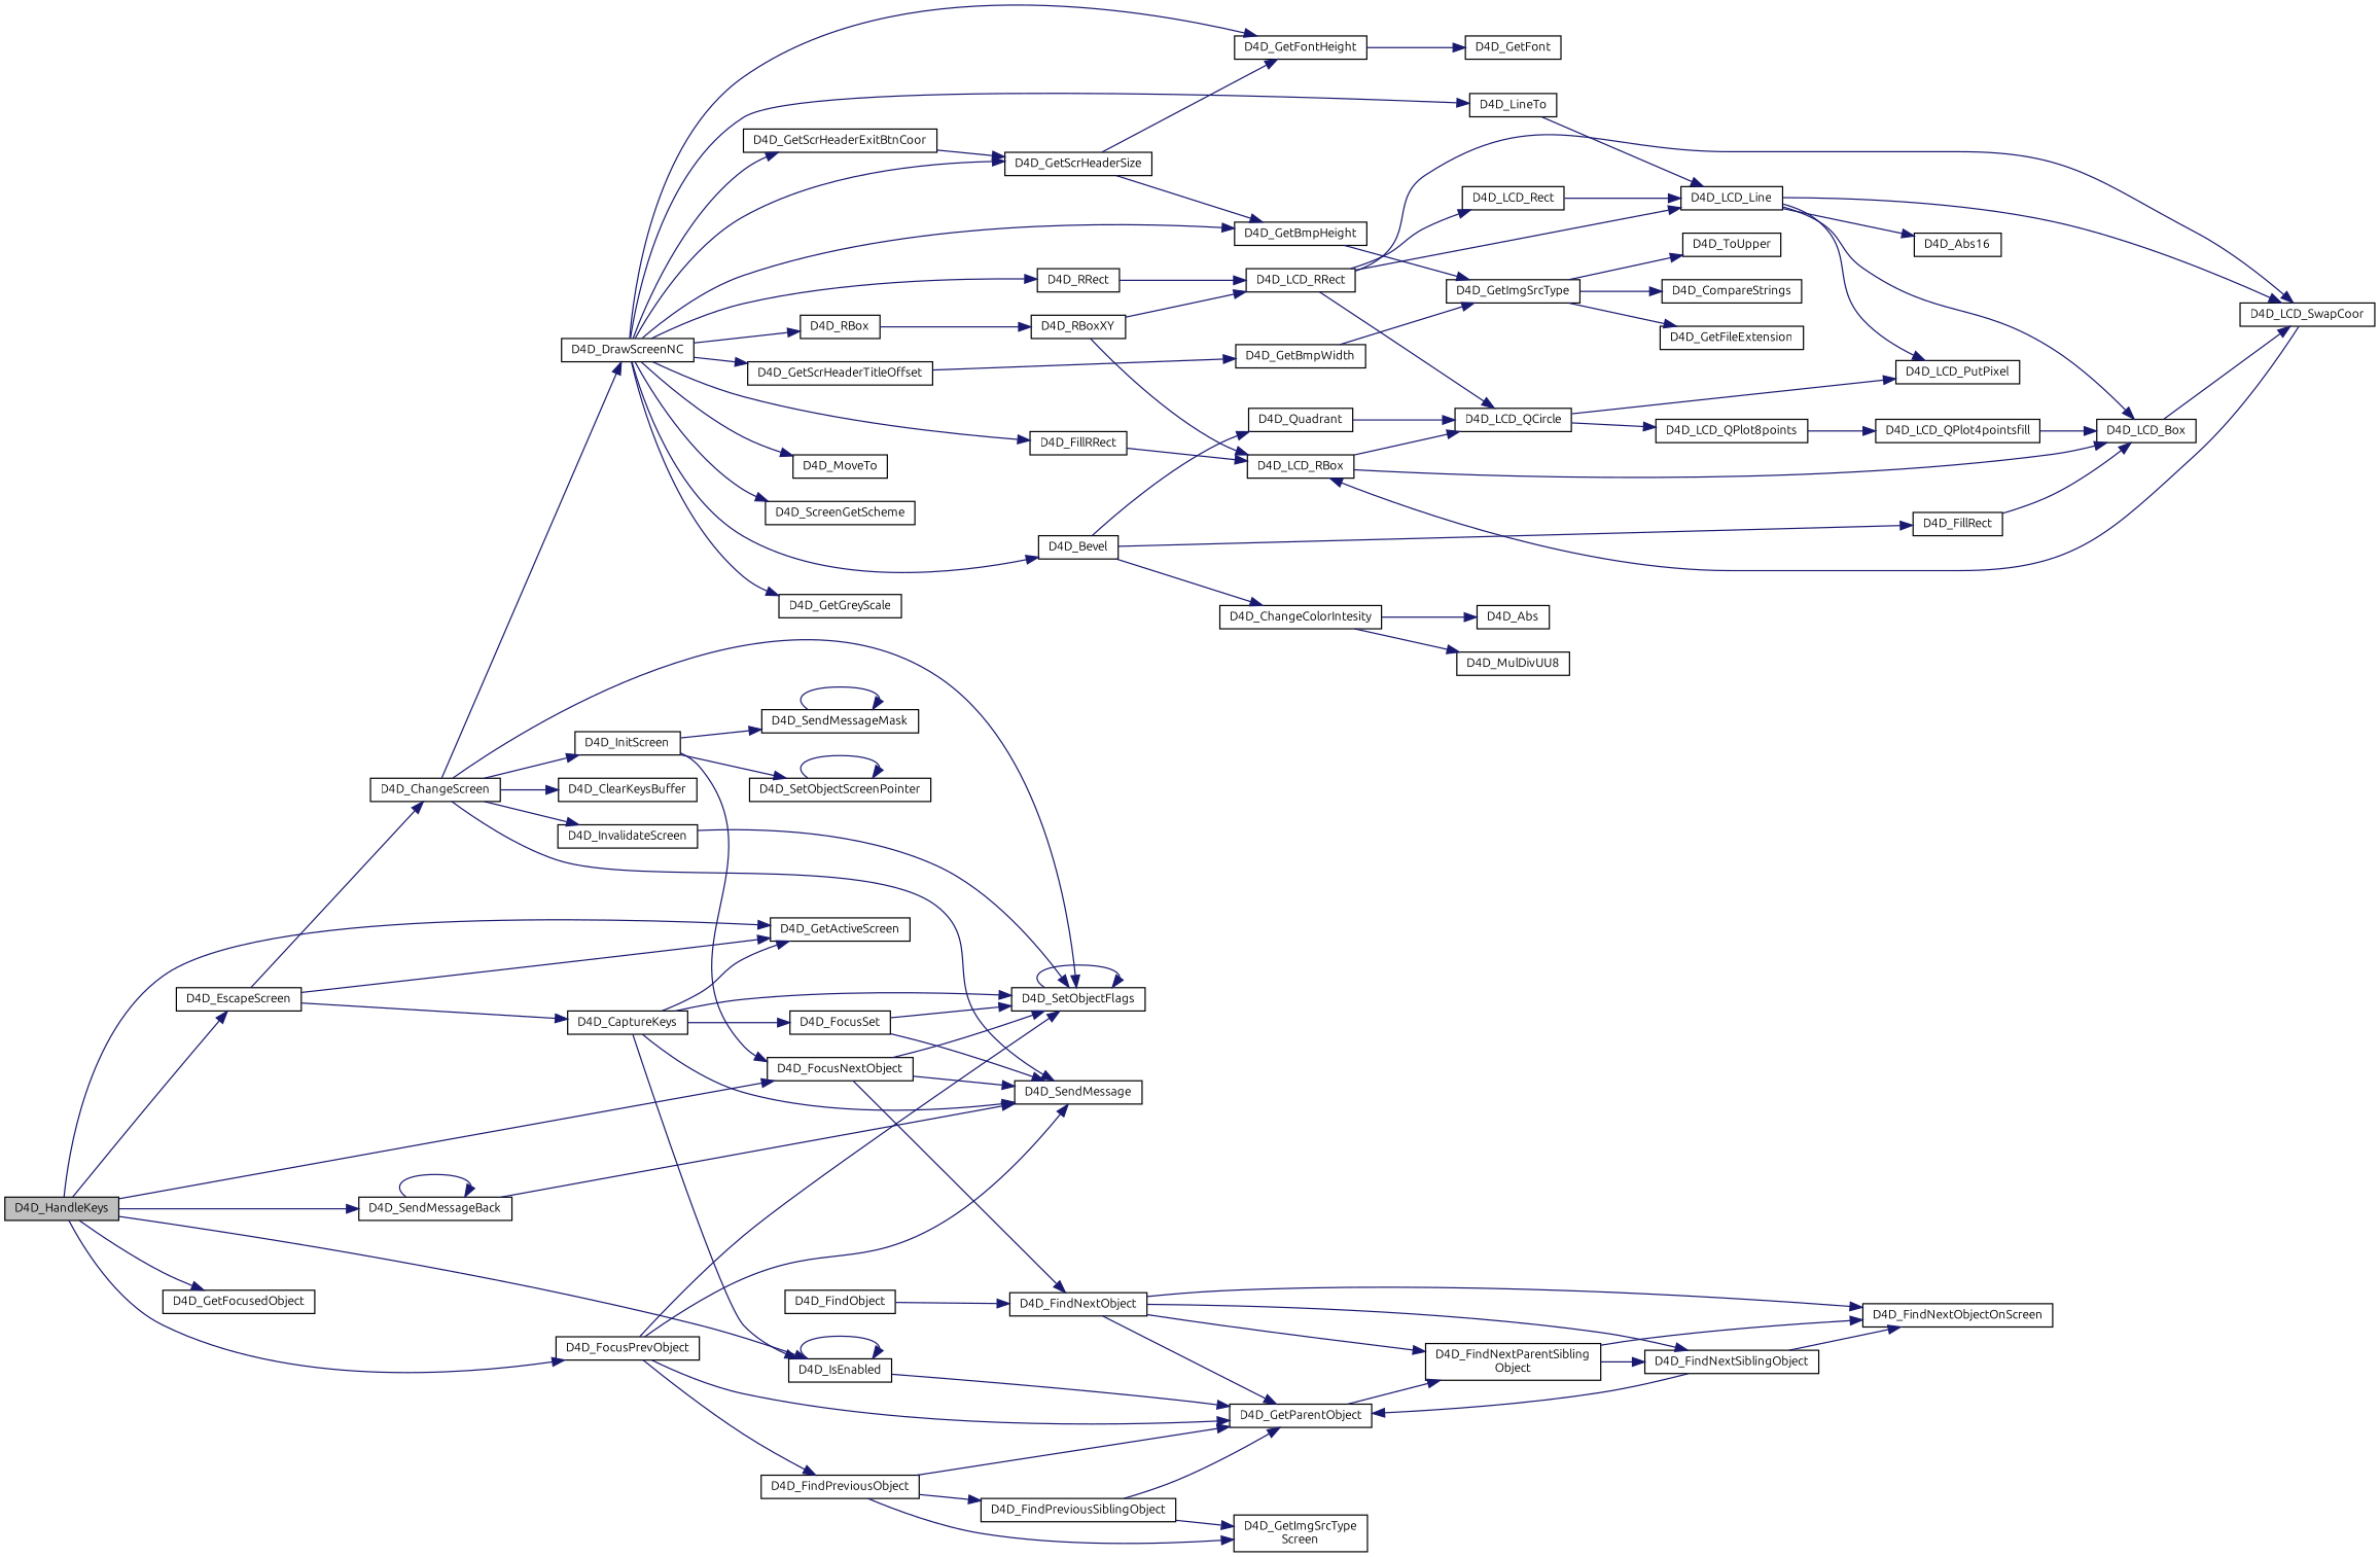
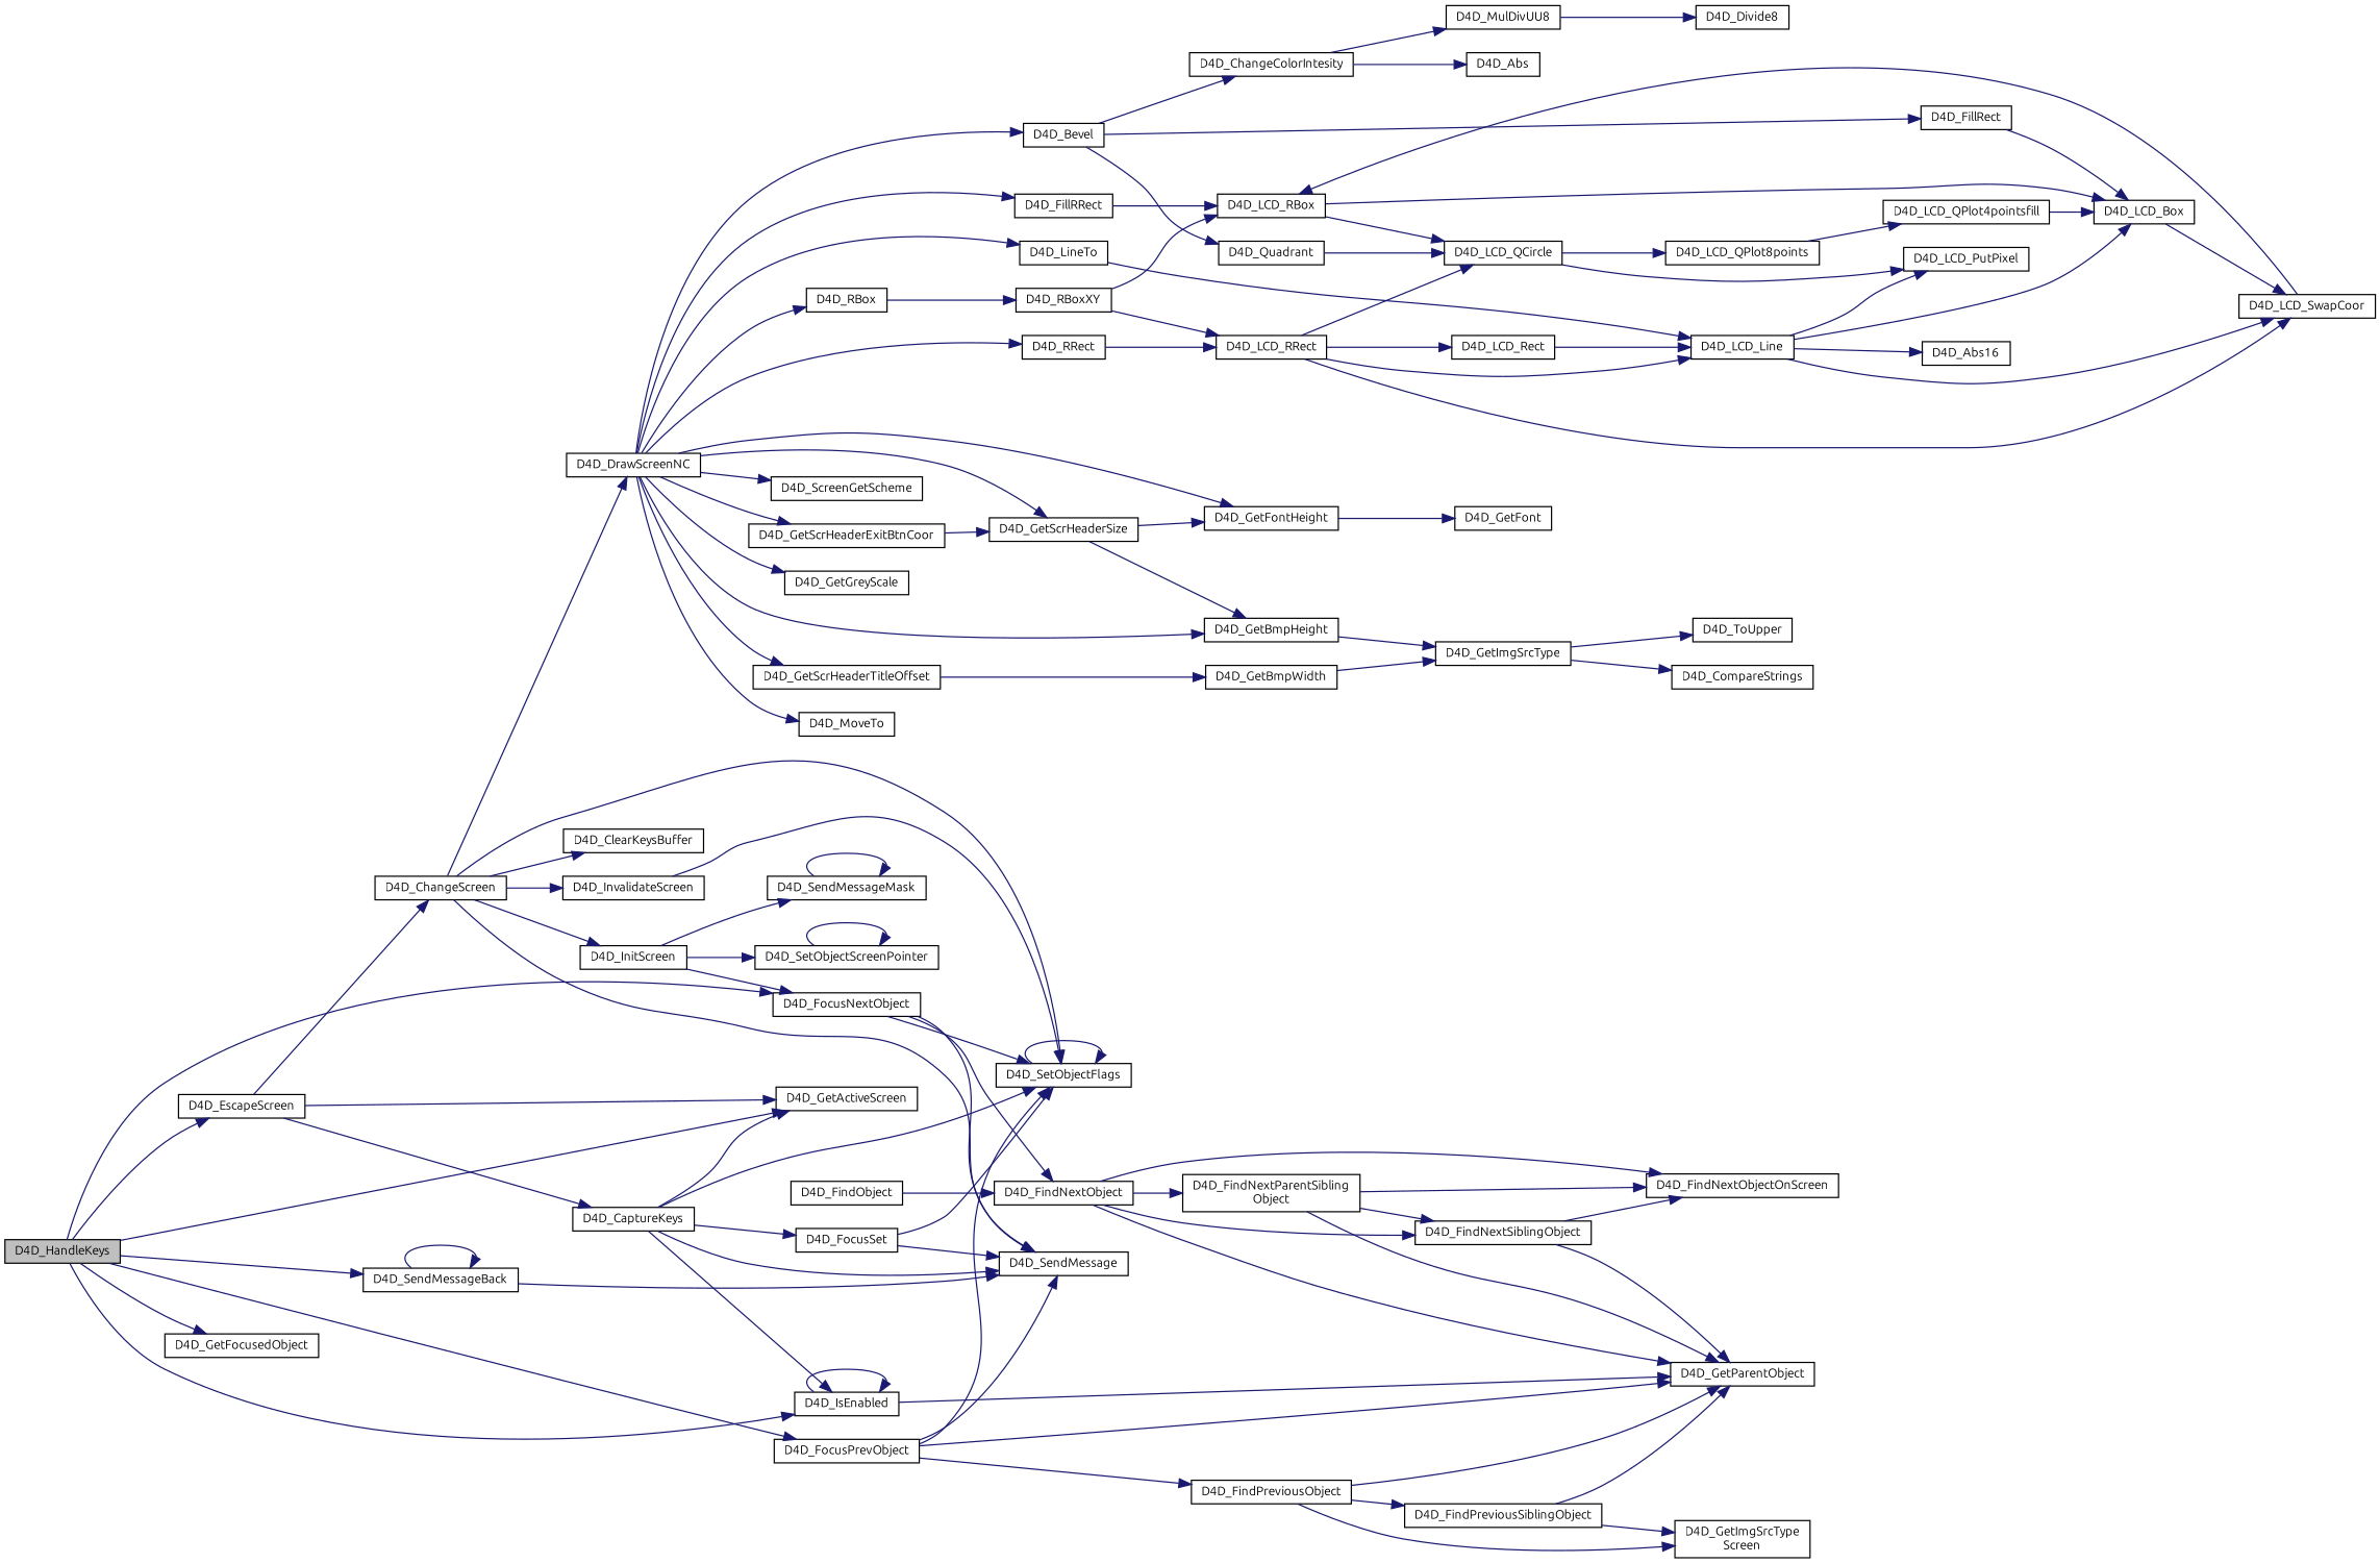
  digraph {
    fontname=Ubuntu
    rankdir=LR
    node [color=black fillcolor=white fontname=Ubuntu fontsize=10 shape=record style=filled]
    edge [color=midnightblue fontname=Ubuntu fontsize=10 labelfontname=Helvetica labelfontsize=10 style=solid]
    n1 [fillcolor=grey75 fontcolor=black height=0.2 label=D4D_HandleKeys width=0.4]
    n2 [height=0.2 label=D4D_GetActiveScreen width=0.4]
    n3 [height=0.2 label=D4D_EscapeScreen width=0.4]
    n4 [height=0.2 label=D4D_IsEnabled width=0.4]
    n5 [height=0.2 label=D4D_FocusNextObject width=0.4]
    n6 [height=0.2 label=D4D_FocusPrevObject width=0.4]
    n7 [height=0.2 label=D4D_GetFocusedObject width=0.4]
    n8 [height=0.2 label=D4D_SendMessageBack width=0.4]
    n9 [height=0.2 label=D4D_CaptureKeys width=0.4]
    n10 [height=0.2 label=D4D_ChangeScreen width=0.4]
    n11 [height=0.2 label=D4D_GetParentObject width=0.4]
    n12 [height=0.2 label=D4D_SetObjectFlags width=0.4]
    n13 [height=0.2 label=D4D_SendMessage width=0.4]
    n14 [height=0.2 label=D4D_FindNextObject width=0.4]
    n15 [height=0.2 label=D4D_FindPreviousObject width=0.4]
    n16 [height=0.2 label=D4D_FocusSet width=0.4]
    n17 [height=0.2 label=D4D_DrawScreenNC width=0.4]
    n18 [height=0.2 label=D4D_InvalidateScreen width=0.4]
    n19 [height=0.2 label=D4D_InitScreen width=0.4]
    n20 [height=0.2 label=D4D_ClearKeysBuffer width=0.4]
    n21 [height=0.2 label=D4D_FindObject width=0.4]
    n22 [height=0.2 label=D4D_FindNextObjectOnScreen width=0.4]
    n23 [height=0.2 label=D4D_FindNextSiblingObject width=0.4]
    n24 [height=0.2 label="D4D_FindNextParentSibling\lObject" width=0.4]
    n25 [height=0.2 label=D4D_ScreenGetScheme width=0.4]
    n26 [height=0.2 label=D4D_FillRRect width=0.4]
    n27 [height=0.2 label=D4D_Bevel width=0.4]
    n28 [height=0.2 label=D4D_RRect width=0.4]
    n29 [height=0.2 label=D4D_GetGreyScale width=0.4]
    n30 [height=0.2 label=D4D_GetScrHeaderSize width=0.4]
    n31 [height=0.2 label=D4D_GetFontHeight width=0.4]
    n32 [height=0.2 label=D4D_GetBmpHeight width=0.4]
    n33 [height=0.2 label=D4D_GetScrHeaderTitleOffset width=0.4]
    n34 [height=0.2 label=D4D_GetScrHeaderExitBtnCoor width=0.4]
    n35 [height=0.2 label=D4D_RBox width=0.4]
    n36 [height=0.2 label=D4D_MoveTo width=0.4]
    n37 [height=0.2 label=D4D_LineTo width=0.4]
    n38 [height=0.2 label=D4D_SetObjectScreenPointer width=0.4]
    n39 [height=0.2 label=D4D_SendMessageMask width=0.4]
    n40 [height=0.2 label=D4D_LCD_RBox width=0.4]
    n41 [height=0.2 label=D4D_ChangeColorIntesity width=0.4]
    n42 [height=0.2 label=D4D_Quadrant width=0.4]
    n43 [height=0.2 label=D4D_FillRect width=0.4]
    n44 [height=0.2 label=D4D_LCD_RRect width=0.4]
    n45 [height=0.2 label=D4D_GetFont width=0.4]
    n46 [height=0.2 label=D4D_GetImgSrcType width=0.4]
    n47 [height=0.2 label=D4D_GetBmpWidth width=0.4]
    n48 [height=0.2 label=D4D_RBoxXY width=0.4]
    n49 [height=0.2 label=D4D_LCD_Line width=0.4]
    n50 [height=0.2 label=D4D_LCD_Box width=0.4]
    n51 [height=0.2 label=D4D_LCD_QCircle width=0.4]
    n52 [height=0.2 label=D4D_LCD_SwapCoor width=0.4]
    n53 [height=0.2 label=D4D_LCD_PutPixel width=0.4]
    n54 [height=0.2 label=D4D_LCD_QPlot8points width=0.4]
    n55 [height=0.2 label=D4D_LCD_QPlot4pointsfill width=0.4]
    n56 [height=0.2 label=D4D_Abs width=0.4]
    n57 [height=0.2 label=D4D_MulDivUU8 width=0.4]
+   n58 [height=0.2 label=D4D_Divide8 width=0.4]
    n59 [height=0.2 label=D4D_LCD_Rect width=0.4]
    n60 [height=0.2 label=D4D_Abs16 width=0.4]
-   n61 [height=0.2 label=D4D_GetFileExtension width=0.4]
    n62 [height=0.2 label=D4D_ToUpper width=0.4]
    n63 [height=0.2 label=D4D_CompareStrings width=0.4]
    n64 [height=0.2 label="D4D_GetImgSrcType\lScreen" width=0.4]
    n65 [height=0.2 label=D4D_FindPreviousSiblingObject width=0.4]
    n1 -> n2
    n1 -> n3
    n1 -> n4
    n1 -> n5
    n1 -> n6
    n1 -> n7
    n1 -> n8
    n3 -> n2
    n3 -> n9
    n3 -> n10
    n4 -> n4
    n4 -> n11
    n5 -> n12
    n5 -> n13
    n5 -> n14
    n6 -> n11
    n6 -> n12
    n6 -> n13
    n6 -> n15
    n8 -> n8
    n8 -> n13
    n9 -> n2
    n9 -> n4
    n9 -> n12
    n9 -> n13
    n9 -> n16
    n10 -> n12
    n10 -> n13
    n10 -> n17
    n10 -> n18
    n10 -> n19
    n10 -> n20
    n12 -> n12
    n14 -> n11
    n14 -> n22
    n14 -> n23
    n14 -> n24
    n15 -> n11
    n15 -> n64
    n15 -> n65
    n16 -> n12
    n16 -> n13
    n17 -> n25
    n17 -> n26
    n17 -> n27
    n17 -> n28
    n17 -> n29
    n17 -> n30
    n17 -> n31
    n17 -> n32
    n17 -> n33
    n17 -> n34
    n17 -> n35
    n17 -> n36
    n17 -> n37
    n18 -> n12
    n19 -> n5
    n19 -> n38
    n19 -> n39
    n21 -> n14
    n23 -> n11
    n23 -> n22
-   n11 -> n24
+   n24 -> n11
    n24 -> n22
    n24 -> n23
    n26 -> n40
    n27 -> n41
    n27 -> n42
    n27 -> n43
    n28 -> n44
    n30 -> n31
    n30 -> n32
    n31 -> n45
    n32 -> n46
    n33 -> n47
    n34 -> n30
    n35 -> n48
    n37 -> n49
    n38 -> n38
    n39 -> n39
    n40 -> n50
    n40 -> n51
    n41 -> n56
    n41 -> n57
    n42 -> n51
    n43 -> n50
    n44 -> n49
    n44 -> n51
    n44 -> n52
    n44 -> n59
-   n46 -> n61
    n46 -> n62
    n46 -> n63
    n47 -> n46
    n48 -> n40
    n48 -> n44
    n49 -> n50
    n49 -> n52
    n49 -> n53
    n49 -> n60
    n50 -> n52
    n51 -> n53
    n51 -> n54
    n52 -> n40
    n54 -> n55
    n55 -> n50
+   n57 -> n58
    n59 -> n49
    n65 -> n11
    n65 -> n64
  }
